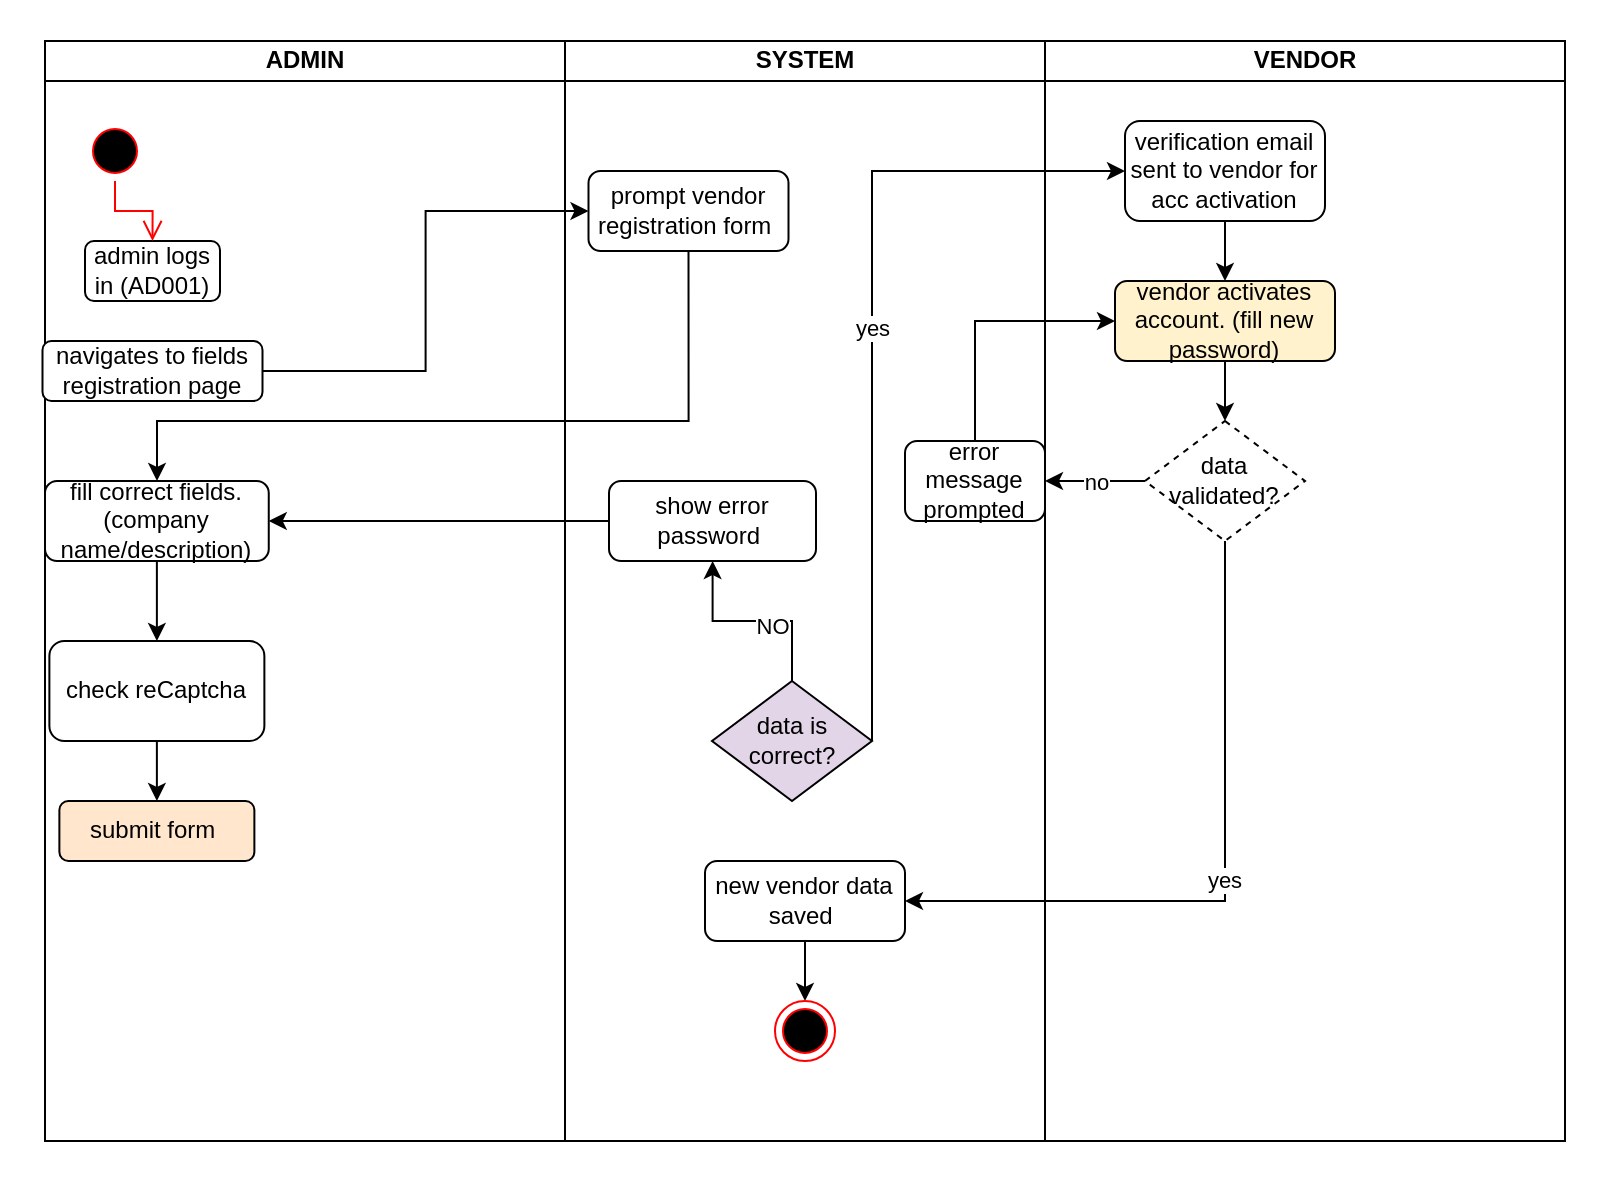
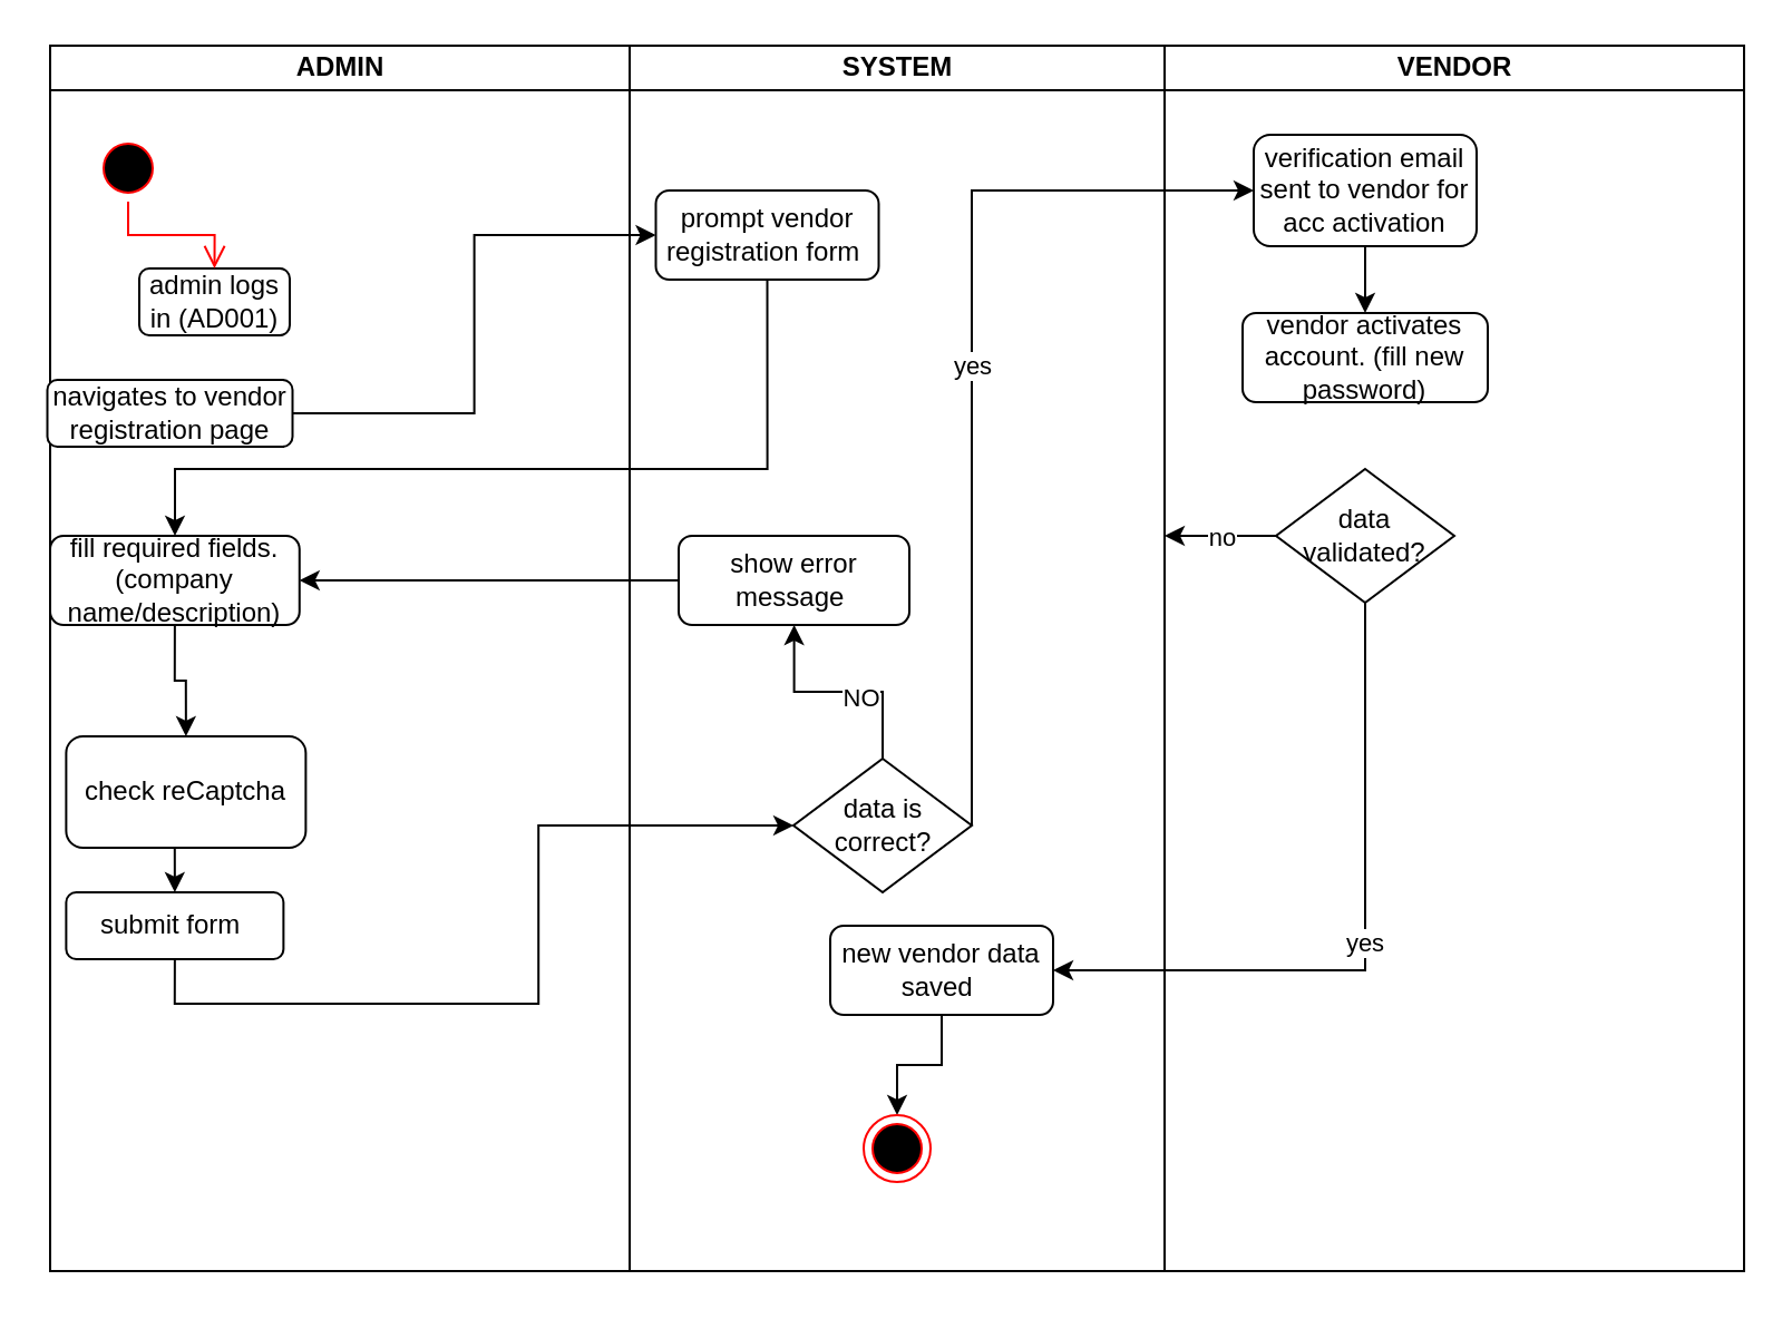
  <mxCell id="0" />
  <mxCell id="1" parent="0" />
  <mxCell id="2" value="SYSTEM" style="swimlane;startSize=20;html=1;" vertex="1" parent="1"><mxGeometry x="282" y="20" width="240" height="550" as="geometry" /></mxCell>
- <mxCell id="3" value="show error password&amp;nbsp;" style="rounded=1;whiteSpace=wrap;html=1;" vertex="1" parent="2"><mxGeometry x="22" y="220" width="103.5" height="40" as="geometry" /></mxCell>
+ <mxCell id="3" value="show error message&amp;nbsp;" style="rounded=1;whiteSpace=wrap;html=1;" vertex="1" parent="2"><mxGeometry x="22" y="220" width="103.5" height="40" as="geometry" /></mxCell>
  <mxCell id="4" value="prompt vendor registration form&amp;nbsp;" style="rounded=1;whiteSpace=wrap;html=1;" vertex="1" parent="2"><mxGeometry x="11.75" y="65" width="100" height="40" as="geometry" /></mxCell>
  <mxCell id="5" style="edgeStyle=orthogonalEdgeStyle;rounded=0;orthogonalLoop=1;jettySize=auto;html=1;exitX=0.5;exitY=1;exitDx=0;exitDy=0;" edge="1" parent="2" source="6" target="8"><mxGeometry relative="1" as="geometry" /></mxCell>
- <mxCell id="6" value="new vendor data saved&amp;nbsp;" style="rounded=1;whiteSpace=wrap;html=1;" vertex="1" parent="2"><mxGeometry x="70" y="410" width="100" height="40" as="geometry" /></mxCell>
- <mxCell id="7" value="error message prompted" style="rounded=1;whiteSpace=wrap;html=1;" vertex="1" parent="2"><mxGeometry x="170" y="200" width="70" height="40" as="geometry" /></mxCell>
+ <mxCell id="6" value="new vendor data saved&amp;nbsp;" style="rounded=1;whiteSpace=wrap;html=1;" vertex="1" parent="2"><mxGeometry x="90" y="395" width="100" height="40" as="geometry" /></mxCell>
  <mxCell id="8" value="" style="ellipse;html=1;shape=endState;fillColor=#000000;strokeColor=#ff0000;" vertex="1" parent="2"><mxGeometry x="105" y="480" width="30" height="30" as="geometry" /></mxCell>
  <mxCell id="9" value="VENDOR" style="swimlane;startSize=20;html=1;" vertex="1" parent="1"><mxGeometry x="522" y="20" width="260" height="550" as="geometry" /></mxCell>
- <mxCell id="10" value="data is correct?" style="rhombus;whiteSpace=wrap;html=1;fillColor=#e1d5e7;" vertex="1" parent="9"><mxGeometry x="-166.5" y="320" width="80" height="60" as="geometry" /></mxCell>
+ <mxCell id="10" value="data is correct?" style="rhombus;whiteSpace=wrap;html=1;" vertex="1" parent="9"><mxGeometry x="-166.5" y="320" width="80" height="60" as="geometry" /></mxCell>
  <mxCell id="11" style="edgeStyle=orthogonalEdgeStyle;rounded=0;orthogonalLoop=1;jettySize=auto;html=1;exitX=0.5;exitY=1;exitDx=0;exitDy=0;" edge="1" parent="9" source="12" target="15"><mxGeometry relative="1" as="geometry" /></mxCell>
  <mxCell id="12" value="verification email sent to vendor for acc activation" style="rounded=1;whiteSpace=wrap;html=1;" vertex="1" parent="9"><mxGeometry x="40" y="40" width="100" height="50" as="geometry" /></mxCell>
  <mxCell id="13" value="yes" style="edgeStyle=orthogonalEdgeStyle;rounded=0;orthogonalLoop=1;jettySize=auto;html=1;exitX=1;exitY=0.5;exitDx=0;exitDy=0;entryX=0;entryY=0.5;entryDx=0;entryDy=0;" edge="1" parent="9" source="10" target="12"><mxGeometry relative="1" as="geometry"><Array as="points"><mxPoint x="-86" y="65" /></Array></mxGeometry></mxCell>
- <mxCell id="14" style="edgeStyle=orthogonalEdgeStyle;rounded=0;orthogonalLoop=1;jettySize=auto;html=1;exitX=0.5;exitY=1;exitDx=0;exitDy=0;entryX=0.5;entryY=0;entryDx=0;entryDy=0;" edge="1" parent="9" source="15" target="17"><mxGeometry relative="1" as="geometry" /></mxCell>
- <mxCell id="15" value="vendor activates account. (fill new password)" style="rounded=1;whiteSpace=wrap;html=1;fillColor=#fff2cc;" vertex="1" parent="9"><mxGeometry x="35" y="120" width="110" height="40" as="geometry" /></mxCell>
+ <mxCell id="15" value="vendor activates account. (fill new password)" style="rounded=1;whiteSpace=wrap;html=1;" vertex="1" parent="9"><mxGeometry x="35" y="120" width="110" height="40" as="geometry" /></mxCell>
  <mxCell id="16" value="no" style="edgeStyle=orthogonalEdgeStyle;rounded=0;orthogonalLoop=1;jettySize=auto;html=1;exitX=0;exitY=0.5;exitDx=0;exitDy=0;" edge="1" parent="9" source="17"><mxGeometry relative="1" as="geometry"><mxPoint y="220" as="targetPoint" /></mxGeometry></mxCell>
- <mxCell id="17" value="data validated?" style="rhombus;whiteSpace=wrap;html=1;dashed=1;" vertex="1" parent="9"><mxGeometry x="50" y="190" width="80" height="60" as="geometry" /></mxCell>
+ <mxCell id="17" value="data validated?" style="rhombus;whiteSpace=wrap;html=1;" vertex="1" parent="9"><mxGeometry x="50" y="190" width="80" height="60" as="geometry" /></mxCell>
  <mxCell id="18" value="ADMIN" style="swimlane;startSize=20;html=1;" vertex="1" parent="1"><mxGeometry x="22" y="20" width="260" height="550" as="geometry" /></mxCell>
  <mxCell id="19" value="" style="ellipse;html=1;shape=startState;fillColor=#000000;strokeColor=#ff0000;" vertex="1" parent="18"><mxGeometry x="20" y="40" width="30" height="30" as="geometry" /></mxCell>
- <mxCell id="20" value="admin logs in (AD001)" style="rounded=1;whiteSpace=wrap;html=1;" vertex="1" parent="18"><mxGeometry x="20" y="100" width="67.5" height="30" as="geometry" /></mxCell>
+ <mxCell id="20" value="admin logs in (AD001)" style="rounded=1;whiteSpace=wrap;html=1;" vertex="1" parent="18"><mxGeometry x="40" y="100" width="67.5" height="30" as="geometry" /></mxCell>
  <mxCell id="21" value="" style="edgeStyle=orthogonalEdgeStyle;html=1;verticalAlign=bottom;endArrow=open;endSize=8;strokeColor=#ff0000;rounded=0;entryX=0.5;entryY=0;entryDx=0;entryDy=0;" edge="1" parent="18" source="19" target="20"><mxGeometry relative="1" as="geometry"><mxPoint x="228.5" y="-20" as="targetPoint" /></mxGeometry></mxCell>
- <mxCell id="22" value="navigates to fields registration page" style="rounded=1;whiteSpace=wrap;html=1;" vertex="1" parent="18"><mxGeometry x="-1.25" y="150" width="110" height="30" as="geometry" /></mxCell>
+ <mxCell id="22" value="navigates to vendor registration page" style="rounded=1;whiteSpace=wrap;html=1;" vertex="1" parent="18"><mxGeometry x="-1.25" y="150" width="110" height="30" as="geometry" /></mxCell>
  <mxCell id="23" style="edgeStyle=orthogonalEdgeStyle;rounded=0;orthogonalLoop=1;jettySize=auto;html=1;exitX=0.5;exitY=1;exitDx=0;exitDy=0;" edge="1" parent="18" source="22" target="22"><mxGeometry relative="1" as="geometry" /></mxCell>
- <mxCell id="24" value="fill correct fields. (company name/description)" style="rounded=1;whiteSpace=wrap;html=1;" vertex="1" parent="18"><mxGeometry y="220" width="111.88" height="40" as="geometry" /></mxCell>
- <mxCell id="25" value="check reCaptcha" style="rounded=1;whiteSpace=wrap;html=1;" vertex="1" parent="18"><mxGeometry x="2.19" y="300" width="107.5" height="50" as="geometry" /></mxCell>
+ <mxCell id="24" value="fill required fields. (company name/description)" style="rounded=1;whiteSpace=wrap;html=1;" vertex="1" parent="18"><mxGeometry y="220" width="111.88" height="40" as="geometry" /></mxCell>
+ <mxCell id="25" value="check reCaptcha" style="rounded=1;whiteSpace=wrap;html=1;" vertex="1" parent="18"><mxGeometry x="7.19" y="310" width="107.5" height="50" as="geometry" /></mxCell>
  <mxCell id="26" style="edgeStyle=orthogonalEdgeStyle;rounded=0;orthogonalLoop=1;jettySize=auto;html=1;exitX=0.5;exitY=1;exitDx=0;exitDy=0;entryX=0.5;entryY=0;entryDx=0;entryDy=0;" edge="1" parent="18" source="24" target="25"><mxGeometry relative="1" as="geometry" /></mxCell>
- <mxCell id="27" value="submit form&amp;nbsp;" style="rounded=1;whiteSpace=wrap;html=1;fillColor=#ffe6cc;" vertex="1" parent="18"><mxGeometry x="7.19" y="380" width="97.5" height="30" as="geometry" /></mxCell>
+ <mxCell id="27" value="submit form&amp;nbsp;" style="rounded=1;whiteSpace=wrap;html=1;" vertex="1" parent="18"><mxGeometry x="7.19" y="380" width="97.5" height="30" as="geometry" /></mxCell>
  <mxCell id="28" style="edgeStyle=orthogonalEdgeStyle;rounded=0;orthogonalLoop=1;jettySize=auto;html=1;exitX=0.5;exitY=1;exitDx=0;exitDy=0;entryX=0.5;entryY=0;entryDx=0;entryDy=0;" edge="1" parent="18" source="25" target="27"><mxGeometry relative="1" as="geometry" /></mxCell>
+ <mxCell id="29" style="edgeStyle=orthogonalEdgeStyle;rounded=0;orthogonalLoop=1;jettySize=auto;html=1;exitX=0.5;exitY=1;exitDx=0;exitDy=0;entryX=0;entryY=0.5;entryDx=0;entryDy=0;" edge="1" parent="1" source="27" target="10"><mxGeometry relative="1" as="geometry" /></mxCell>
  <mxCell id="30" style="edgeStyle=orthogonalEdgeStyle;rounded=0;orthogonalLoop=1;jettySize=auto;html=1;exitX=0.5;exitY=0;exitDx=0;exitDy=0;" edge="1" parent="1" source="10" target="3"><mxGeometry relative="1" as="geometry" /></mxCell>
  <mxCell id="31" value="NO" style="edgeLabel;html=1;align=center;verticalAlign=middle;resizable=0;points=[];" connectable="0" vertex="1" parent="30"><mxGeometry x="-0.191" y="2" relative="1" as="geometry"><mxPoint as="offset" /></mxGeometry></mxCell>
  <mxCell id="32" style="edgeStyle=orthogonalEdgeStyle;rounded=0;orthogonalLoop=1;jettySize=auto;html=1;exitX=1;exitY=0.5;exitDx=0;exitDy=0;entryX=0;entryY=0.5;entryDx=0;entryDy=0;" edge="1" parent="1" source="22" target="4"><mxGeometry relative="1" as="geometry" /></mxCell>
  <mxCell id="33" style="edgeStyle=orthogonalEdgeStyle;rounded=0;orthogonalLoop=1;jettySize=auto;html=1;exitX=0.5;exitY=1;exitDx=0;exitDy=0;" edge="1" parent="1" source="4" target="24"><mxGeometry relative="1" as="geometry"><Array as="points"><mxPoint x="344" y="210" /><mxPoint x="78" y="210" /></Array></mxGeometry></mxCell>
  <mxCell id="34" style="edgeStyle=orthogonalEdgeStyle;rounded=0;orthogonalLoop=1;jettySize=auto;html=1;exitX=0;exitY=0.5;exitDx=0;exitDy=0;entryX=1;entryY=0.5;entryDx=0;entryDy=0;" edge="1" parent="1" source="3" target="24"><mxGeometry relative="1" as="geometry" /></mxCell>
  <mxCell id="35" value="yes" style="edgeStyle=orthogonalEdgeStyle;rounded=0;orthogonalLoop=1;jettySize=auto;html=1;exitX=0.5;exitY=1;exitDx=0;exitDy=0;entryX=1;entryY=0.5;entryDx=0;entryDy=0;" edge="1" parent="1" source="17" target="6"><mxGeometry relative="1" as="geometry" /></mxCell>
- <mxCell id="36" style="edgeStyle=orthogonalEdgeStyle;rounded=0;orthogonalLoop=1;jettySize=auto;html=1;exitX=0.5;exitY=0;exitDx=0;exitDy=0;entryX=0;entryY=0.5;entryDx=0;entryDy=0;" edge="1" parent="1" source="7" target="15"><mxGeometry relative="1" as="geometry" /></mxCell>
